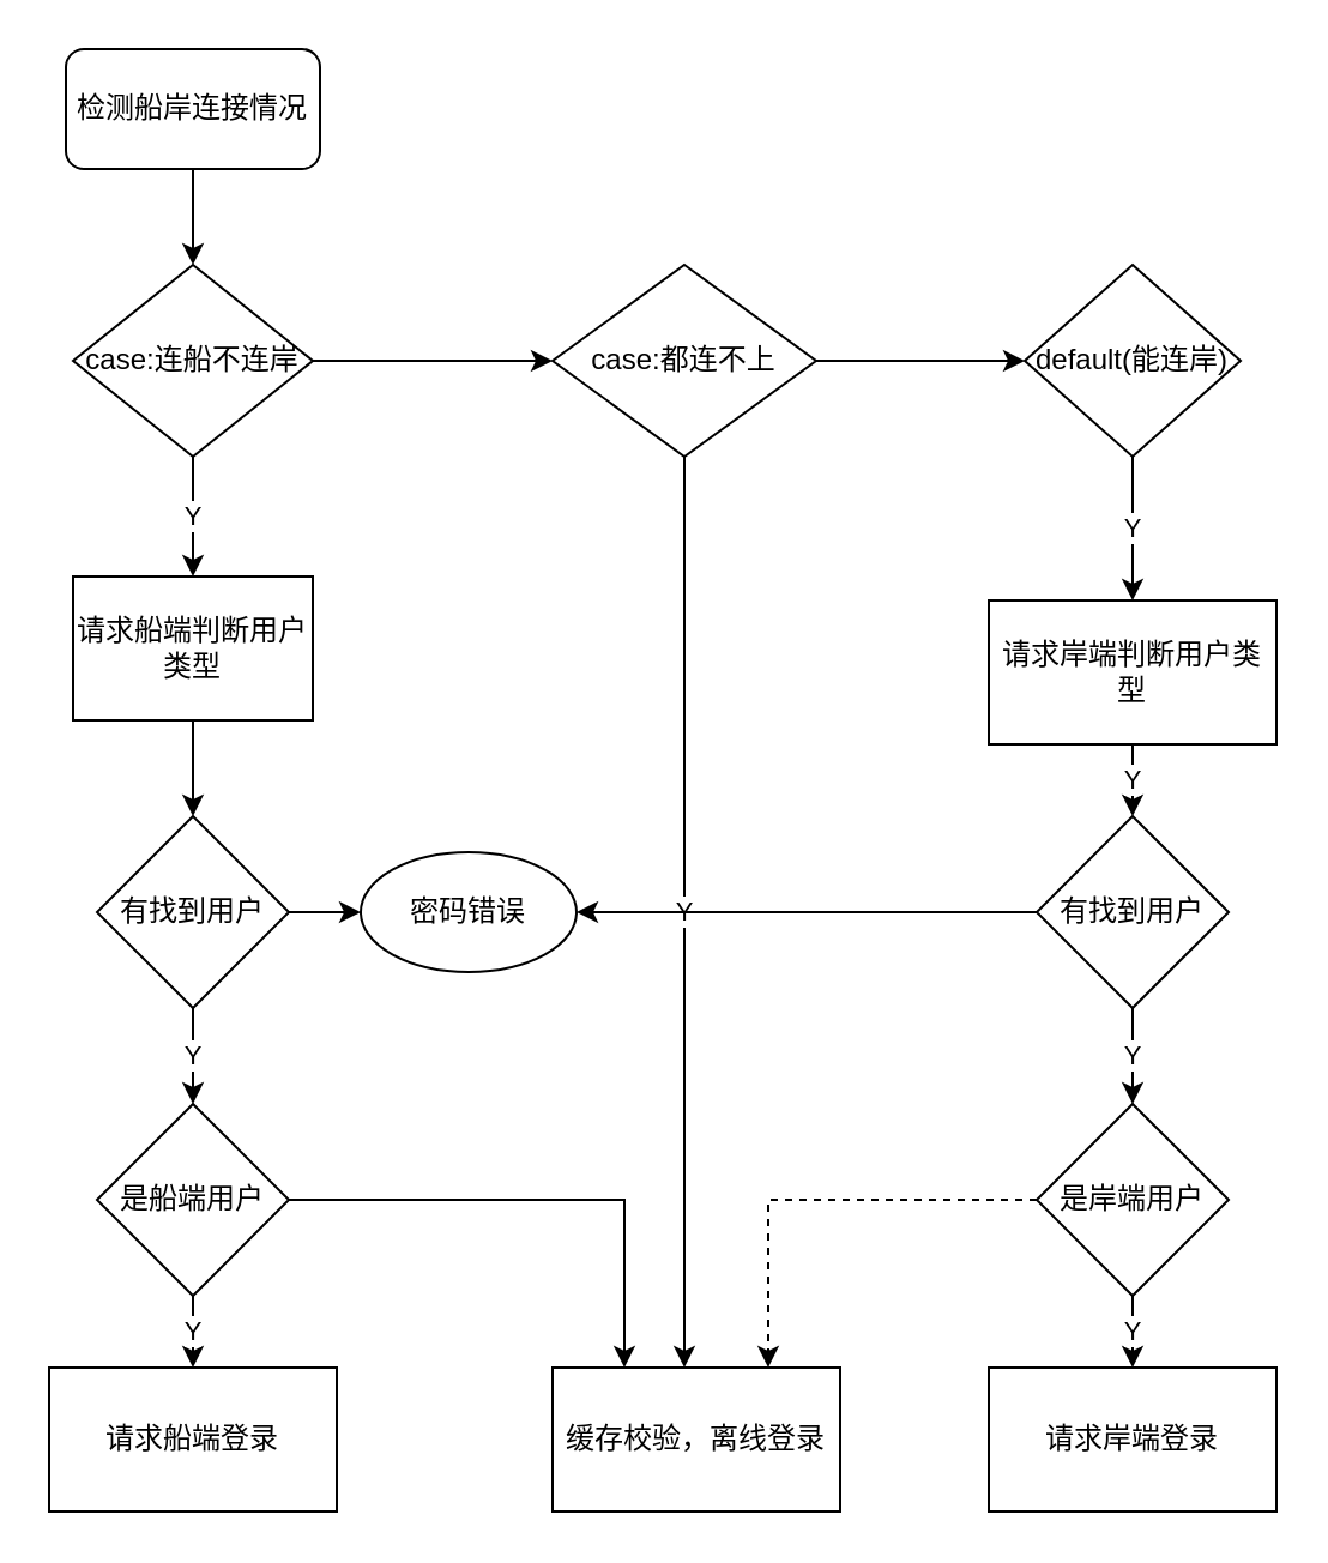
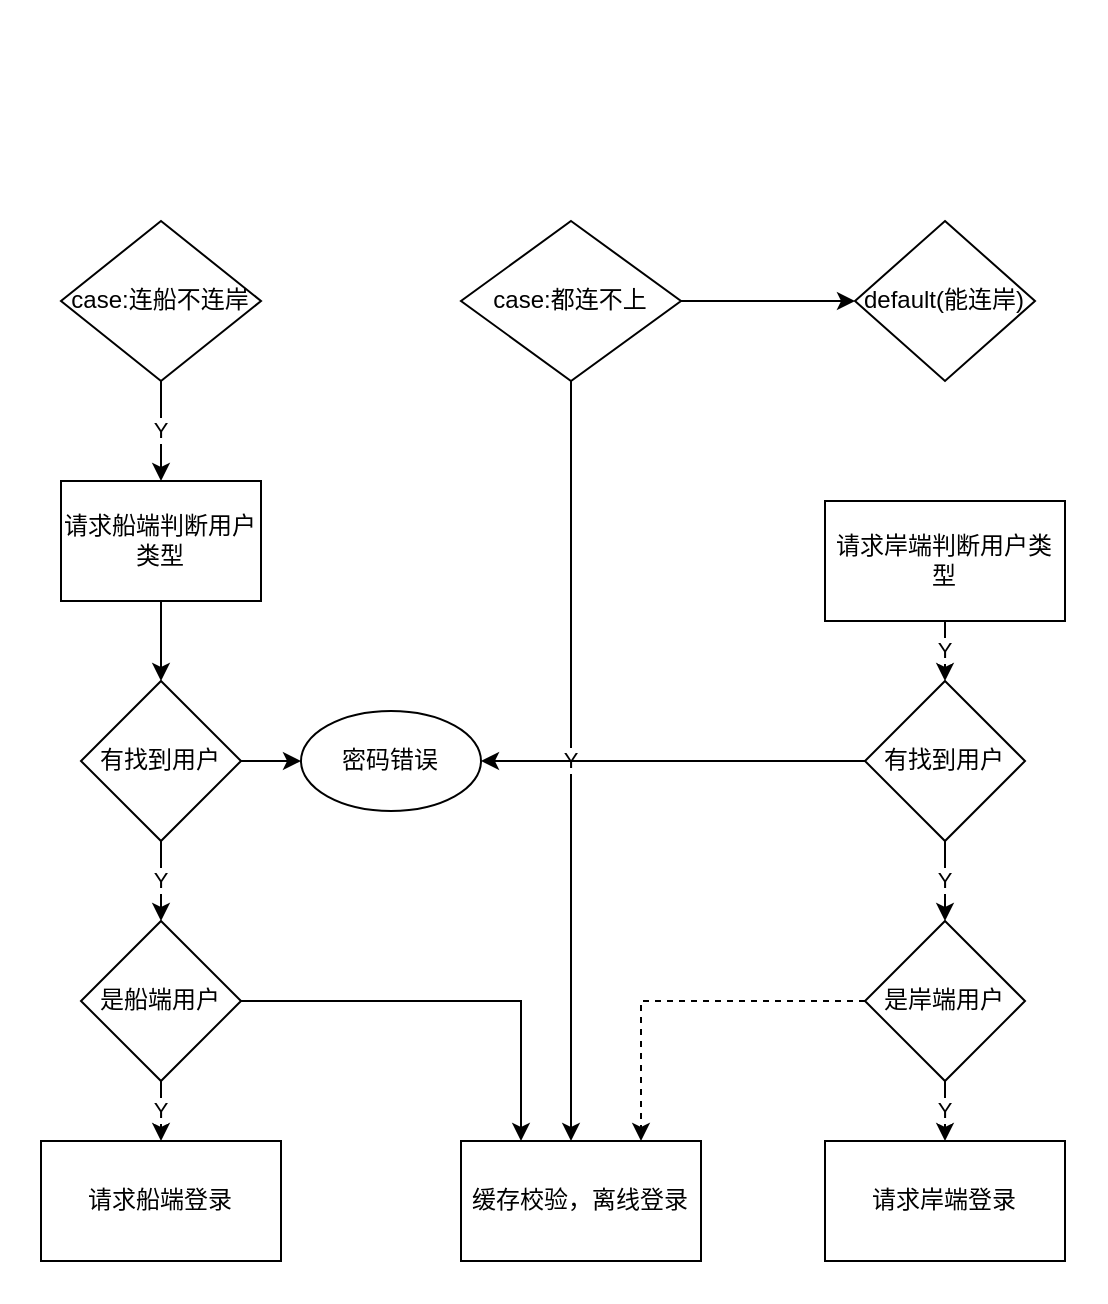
  <mxCell id="0" />
  <mxCell id="1" parent="0" />
- <mxCell id="2" style="edgeStyle=orthogonalEdgeStyle;rounded=0;orthogonalLoop=1;jettySize=auto;html=1;exitX=0.5;exitY=1;exitDx=0;exitDy=0;entryX=0.5;entryY=0;entryDx=0;entryDy=0;" edge="1" parent="1" source="3" target="6"><mxGeometry relative="1" as="geometry" /></mxCell>
- <mxCell id="3" value="检测船岸连接情况" style="rounded=1;whiteSpace=wrap;html=1;" vertex="1" parent="1"><mxGeometry x="27" y="20" width="106" height="50" as="geometry" /></mxCell>
- <mxCell id="4" style="edgeStyle=orthogonalEdgeStyle;rounded=0;orthogonalLoop=1;jettySize=auto;html=1;exitX=1;exitY=0.5;exitDx=0;exitDy=0;entryX=0;entryY=0.5;entryDx=0;entryDy=0;" edge="1" parent="1" source="6" target="9"><mxGeometry relative="1" as="geometry" /></mxCell>
  <mxCell id="5" value="Y&lt;br&gt;" style="edgeStyle=orthogonalEdgeStyle;rounded=0;orthogonalLoop=1;jettySize=auto;html=1;exitX=0.5;exitY=1;exitDx=0;exitDy=0;" edge="1" parent="1" source="6" target="13"><mxGeometry relative="1" as="geometry"><mxPoint x="80" y="210" as="targetPoint" /></mxGeometry></mxCell>
  <mxCell id="6" value="case:连船不连岸" style="rhombus;whiteSpace=wrap;html=1;" vertex="1" parent="1"><mxGeometry x="30" y="110" width="100" height="80" as="geometry" /></mxCell>
  <mxCell id="7" style="edgeStyle=orthogonalEdgeStyle;rounded=0;orthogonalLoop=1;jettySize=auto;html=1;exitX=1;exitY=0.5;exitDx=0;exitDy=0;entryX=0;entryY=0.5;entryDx=0;entryDy=0;" edge="1" parent="1" source="9" target="11"><mxGeometry relative="1" as="geometry" /></mxCell>
  <mxCell id="8" value="Y&lt;br&gt;" style="edgeStyle=orthogonalEdgeStyle;rounded=0;orthogonalLoop=1;jettySize=auto;html=1;exitX=0.5;exitY=1;exitDx=0;exitDy=0;" edge="1" parent="1" source="9" target="17"><mxGeometry relative="1" as="geometry"><mxPoint x="227" y="210" as="targetPoint" /><Array as="points"><mxPoint x="285" y="460" /><mxPoint x="285" y="460" /></Array></mxGeometry></mxCell>
  <mxCell id="9" value="case:都连不上" style="rhombus;whiteSpace=wrap;html=1;" vertex="1" parent="1"><mxGeometry x="230" y="110" width="110" height="80" as="geometry" /></mxCell>
- <mxCell id="10" value="Y&lt;br&gt;" style="edgeStyle=orthogonalEdgeStyle;rounded=0;orthogonalLoop=1;jettySize=auto;html=1;" edge="1" parent="1" source="11" target="19"><mxGeometry relative="1" as="geometry" /></mxCell>
  <mxCell id="11" value="default(能连岸)" style="rhombus;whiteSpace=wrap;html=1;" vertex="1" parent="1"><mxGeometry x="427" y="110" width="90" height="80" as="geometry" /></mxCell>
  <mxCell id="12" style="edgeStyle=orthogonalEdgeStyle;rounded=0;orthogonalLoop=1;jettySize=auto;html=1;exitX=0.5;exitY=1;exitDx=0;exitDy=0;entryX=0.5;entryY=0;entryDx=0;entryDy=0;" edge="1" parent="1" source="13" target="16"><mxGeometry relative="1" as="geometry" /></mxCell>
  <mxCell id="13" value="请求船端判断用户类型" style="rounded=0;whiteSpace=wrap;html=1;" vertex="1" parent="1"><mxGeometry x="30" y="240" width="100" height="60" as="geometry" /></mxCell>
  <mxCell id="14" value="Y" style="edgeStyle=orthogonalEdgeStyle;rounded=0;orthogonalLoop=1;jettySize=auto;html=1;exitX=0.5;exitY=1;exitDx=0;exitDy=0;entryX=0.5;entryY=0;entryDx=0;entryDy=0;" edge="1" parent="1" source="16" target="22"><mxGeometry relative="1" as="geometry"><mxPoint x="77" y="410" as="targetPoint" /></mxGeometry></mxCell>
  <mxCell id="15" style="edgeStyle=orthogonalEdgeStyle;rounded=0;orthogonalLoop=1;jettySize=auto;html=1;exitX=1;exitY=0.5;exitDx=0;exitDy=0;" edge="1" parent="1" source="16" target="24"><mxGeometry relative="1" as="geometry" /></mxCell>
  <mxCell id="16" value="有找到用户" style="rhombus;whiteSpace=wrap;html=1;" vertex="1" parent="1"><mxGeometry x="40" y="340" width="80" height="80" as="geometry" /></mxCell>
  <mxCell id="17" value="缓存校验，离线登录" style="rounded=0;whiteSpace=wrap;html=1;" vertex="1" parent="1"><mxGeometry x="230" y="570" width="120" height="60" as="geometry" /></mxCell>
  <mxCell id="18" value="Y" style="edgeStyle=orthogonalEdgeStyle;rounded=0;orthogonalLoop=1;jettySize=auto;html=1;" edge="1" parent="1" source="19" target="27"><mxGeometry relative="1" as="geometry" /></mxCell>
  <mxCell id="19" value="请求岸端判断用户类型" style="whiteSpace=wrap;html=1;" vertex="1" parent="1"><mxGeometry x="412" y="250" width="120" height="60" as="geometry" /></mxCell>
  <mxCell id="20" value="Y" style="edgeStyle=orthogonalEdgeStyle;rounded=0;orthogonalLoop=1;jettySize=auto;html=1;exitX=0.5;exitY=1;exitDx=0;exitDy=0;entryX=0.5;entryY=0;entryDx=0;entryDy=0;" edge="1" parent="1" source="22" target="23"><mxGeometry relative="1" as="geometry" /></mxCell>
  <mxCell id="21" style="edgeStyle=orthogonalEdgeStyle;rounded=0;orthogonalLoop=1;jettySize=auto;html=1;exitX=1;exitY=0.5;exitDx=0;exitDy=0;entryX=0.25;entryY=0;entryDx=0;entryDy=0;" edge="1" parent="1" source="22" target="17"><mxGeometry relative="1" as="geometry" /></mxCell>
  <mxCell id="22" value="是船端用户" style="rhombus;whiteSpace=wrap;html=1;" vertex="1" parent="1"><mxGeometry x="40" y="460" width="80" height="80" as="geometry" /></mxCell>
  <mxCell id="23" value="请求船端登录" style="rounded=0;whiteSpace=wrap;html=1;" vertex="1" parent="1"><mxGeometry x="20" y="570" width="120" height="60" as="geometry" /></mxCell>
  <mxCell id="24" value="密码错误" style="ellipse;whiteSpace=wrap;html=1;" vertex="1" parent="1"><mxGeometry x="150" y="355" width="90" height="50" as="geometry" /></mxCell>
  <mxCell id="25" value="Y" style="edgeStyle=orthogonalEdgeStyle;rounded=0;orthogonalLoop=1;jettySize=auto;html=1;exitX=0.5;exitY=1;exitDx=0;exitDy=0;entryX=0.5;entryY=0;entryDx=0;entryDy=0;" edge="1" parent="1" source="27" target="30"><mxGeometry relative="1" as="geometry" /></mxCell>
  <mxCell id="26" style="edgeStyle=orthogonalEdgeStyle;rounded=0;orthogonalLoop=1;jettySize=auto;html=1;exitX=0;exitY=0.5;exitDx=0;exitDy=0;entryX=1;entryY=0.5;entryDx=0;entryDy=0;" edge="1" parent="1" source="27" target="24"><mxGeometry relative="1" as="geometry" /></mxCell>
  <mxCell id="27" value="有找到用户" style="rhombus;whiteSpace=wrap;html=1;" vertex="1" parent="1"><mxGeometry x="432" y="340" width="80" height="80" as="geometry" /></mxCell>
  <mxCell id="28" value="Y" style="edgeStyle=orthogonalEdgeStyle;rounded=0;orthogonalLoop=1;jettySize=auto;html=1;exitX=0.5;exitY=1;exitDx=0;exitDy=0;entryX=0.5;entryY=0;entryDx=0;entryDy=0;" edge="1" parent="1" source="30" target="31"><mxGeometry relative="1" as="geometry" /></mxCell>
  <mxCell id="29" style="edgeStyle=orthogonalEdgeStyle;rounded=0;orthogonalLoop=1;jettySize=auto;html=1;exitX=0;exitY=0.5;exitDx=0;exitDy=0;entryX=0.75;entryY=0;entryDx=0;entryDy=0;dashed=1;" edge="1" parent="1" source="30" target="17"><mxGeometry relative="1" as="geometry" /></mxCell>
  <mxCell id="30" value="是岸端用户" style="rhombus;whiteSpace=wrap;html=1;" vertex="1" parent="1"><mxGeometry x="432" y="460" width="80" height="80" as="geometry" /></mxCell>
  <mxCell id="31" value="请求岸端登录" style="rounded=0;whiteSpace=wrap;html=1;" vertex="1" parent="1"><mxGeometry x="412" y="570" width="120" height="60" as="geometry" /></mxCell>
